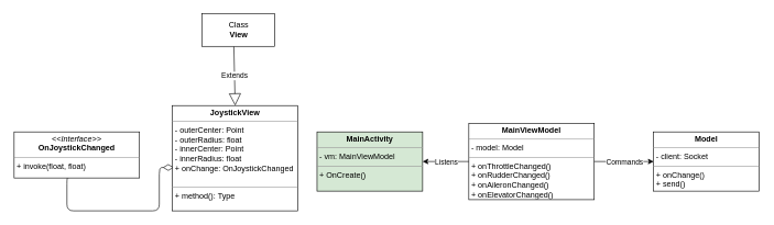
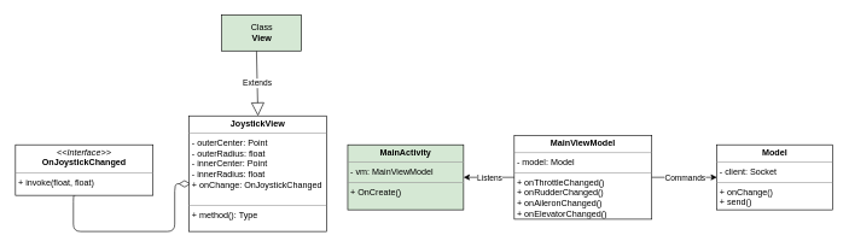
  <mxCell id="0" />
  <mxCell id="1" parent="0" />
  <mxCell id="2" value="1" style="endArrow=open;html=1;endSize=0;startArrow=diamondThin;startSize=14;startFill=0;edgeStyle=orthogonalEdgeStyle;align=left;verticalAlign=bottom;exitX=0.011;exitY=0.588;exitDx=0;exitDy=0;exitPerimeter=0;entryX=0.447;entryY=0.986;entryDx=0;entryDy=0;entryPerimeter=0;" edge="1" parent="1" source="4" target="3"><mxGeometry x="-1" y="3" relative="1" as="geometry"><mxPoint x="240" y="270" as="sourcePoint" /><mxPoint x="100" y="320" as="targetPoint" /><Array as="points"><mxPoint x="240" y="254" /><mxPoint x="240" y="320" /><mxPoint x="100" y="320" /><mxPoint x="100" y="269" /></Array></mxGeometry></mxCell>
  <mxCell id="3" value="&lt;p style=&quot;margin: 0px ; margin-top: 4px ; text-align: center&quot;&gt;&lt;i&gt;&amp;lt;&amp;lt;Interface&amp;gt;&amp;gt;&lt;/i&gt;&lt;br&gt;&lt;b&gt;OnJoystickChanged&lt;/b&gt;&lt;/p&gt;&lt;hr size=&quot;1&quot;&gt;&lt;p style=&quot;margin: 0px ; margin-left: 4px&quot;&gt;+ invoke(float, float)&lt;br&gt;&lt;/p&gt;" style="verticalAlign=top;align=left;overflow=fill;fontSize=12;fontFamily=Helvetica;html=1;" vertex="1" parent="1"><mxGeometry x="20" y="200" width="190" height="70" as="geometry" /></mxCell>
  <mxCell id="4" value="&lt;p style=&quot;margin: 0px ; margin-top: 4px ; text-align: center&quot;&gt;&lt;b&gt;JoystickView&lt;/b&gt;&lt;/p&gt;&lt;hr size=&quot;1&quot;&gt;&lt;p style=&quot;margin: 0px ; margin-left: 4px&quot;&gt;- outerCenter: Point&lt;/p&gt;&lt;p style=&quot;margin: 0px ; margin-left: 4px&quot;&gt;- outerRadius: float&lt;br&gt;&lt;/p&gt;&lt;p style=&quot;margin: 0px 0px 0px 4px&quot;&gt;- innerCenter: Point&lt;/p&gt;&lt;p style=&quot;margin: 0px 0px 0px 4px&quot;&gt;- innerRadius: float&lt;/p&gt;&lt;p style=&quot;margin: 0px 0px 0px 4px&quot;&gt;+ onChange: OnJoystickChanged&lt;/p&gt;&lt;div&gt;&lt;br&gt;&lt;/div&gt;&lt;hr size=&quot;1&quot;&gt;&lt;p style=&quot;margin: 0px ; margin-left: 4px&quot;&gt;+ method(): Type&lt;/p&gt;" style="verticalAlign=top;align=left;overflow=fill;fontSize=12;fontFamily=Helvetica;html=1;" vertex="1" parent="1"><mxGeometry x="260" y="160" width="190" height="160" as="geometry" /></mxCell>
  <mxCell id="5" value="&lt;p style=&quot;margin: 0px ; margin-top: 4px ; text-align: center&quot;&gt;&lt;b&gt;MainActivity&lt;/b&gt;&lt;/p&gt;&lt;hr size=&quot;1&quot;&gt;&lt;p style=&quot;margin: 0px ; margin-left: 4px&quot;&gt;- vm: MainViewModel&lt;/p&gt;&lt;hr size=&quot;1&quot;&gt;&lt;p style=&quot;margin: 0px ; margin-left: 4px&quot;&gt;+ OnCreate()&lt;/p&gt;" style="verticalAlign=top;align=left;overflow=fill;fontSize=12;fontFamily=Helvetica;html=1;fillColor=#d5e8d4;" vertex="1" parent="1"><mxGeometry x="479" y="200" width="160" height="90" as="geometry" /></mxCell>
  <mxCell id="6" value="&lt;p style=&quot;margin: 4px 0px 0px ; text-align: center&quot;&gt;&lt;b&gt;MainViewModel&lt;/b&gt;&lt;/p&gt;&lt;hr size=&quot;1&quot;&gt;&lt;p style=&quot;margin: 0px 0px 0px 4px&quot;&gt;- model: Model&lt;/p&gt;&lt;hr size=&quot;1&quot;&gt;&lt;p style=&quot;margin: 0px 0px 0px 4px&quot;&gt;+ onThrottleChanged()&lt;/p&gt;&lt;p style=&quot;margin: 0px 0px 0px 4px&quot;&gt;+ onRudderChanged()&lt;/p&gt;&lt;p style=&quot;margin: 0px 0px 0px 4px&quot;&gt;+ onAileronChanged()&lt;/p&gt;&lt;p style=&quot;margin: 0px 0px 0px 4px&quot;&gt;+ onElevatorChanged()&lt;/p&gt;" style="verticalAlign=top;align=left;overflow=fill;fontSize=12;fontFamily=Helvetica;html=1;" vertex="1" parent="1"><mxGeometry x="709" y="187" width="190" height="116" as="geometry" /></mxCell>
  <mxCell id="7" value="&lt;p style=&quot;margin: 0px ; margin-top: 4px ; text-align: center&quot;&gt;&lt;b&gt;Model&lt;/b&gt;&lt;/p&gt;&lt;hr size=&quot;1&quot;&gt;&lt;p style=&quot;margin: 0px ; margin-left: 4px&quot;&gt;- client: Socket&lt;/p&gt;&lt;hr size=&quot;1&quot;&gt;&lt;p style=&quot;margin: 0px ; margin-left: 4px&quot;&gt;+ onChange()&lt;/p&gt;&lt;p style=&quot;margin: 0px ; margin-left: 4px&quot;&gt;+ send()&lt;/p&gt;" style="verticalAlign=top;align=left;overflow=fill;fontSize=12;fontFamily=Helvetica;html=1;" vertex="1" parent="1"><mxGeometry x="989" y="200" width="160" height="90" as="geometry" /></mxCell>
  <mxCell id="8" value="Extends" style="endArrow=block;endSize=16;endFill=0;html=1;entryX=0.5;entryY=0;entryDx=0;entryDy=0;exitX=0.436;exitY=1;exitDx=0;exitDy=0;exitPerimeter=0;" edge="1" parent="1" source="9" target="4"><mxGeometry width="160" relative="1" as="geometry"><mxPoint x="350" y="80" as="sourcePoint" /><mxPoint x="660" y="180" as="targetPoint" /></mxGeometry></mxCell>
- <mxCell id="9" value="Class&lt;br&gt;&lt;b&gt;View&lt;/b&gt;" style="html=1;" vertex="1" parent="1"><mxGeometry x="305" y="20" width="110" height="50" as="geometry" /></mxCell>
+ <mxCell id="9" value="Class&lt;br&gt;&lt;b&gt;View&lt;/b&gt;" style="html=1;fillColor=#d5e8d4;" vertex="1" parent="1"><mxGeometry x="305" y="20" width="110" height="50" as="geometry" /></mxCell>
  <mxCell id="10" value="" style="endArrow=classic;html=1;exitX=0;exitY=0.5;exitDx=0;exitDy=0;" edge="1" parent="1" source="6" target="5"><mxGeometry relative="1" as="geometry"><mxPoint x="519" y="380" as="sourcePoint" /><mxPoint x="529" y="340" as="targetPoint" /><Array as="points" /></mxGeometry></mxCell>
  <mxCell id="11" value="Listens" style="edgeLabel;resizable=0;html=1;align=center;verticalAlign=middle;" connectable="0" vertex="1" parent="10"><mxGeometry relative="1" as="geometry" /></mxCell>
  <mxCell id="12" value="" style="endArrow=classic;html=1;exitX=1;exitY=0.5;exitDx=0;exitDy=0;entryX=0;entryY=0.5;entryDx=0;entryDy=0;" edge="1" parent="1" source="6" target="7"><mxGeometry relative="1" as="geometry"><mxPoint x="679" y="130" as="sourcePoint" /><mxPoint x="809" y="205" as="targetPoint" /><Array as="points" /></mxGeometry></mxCell>
  <mxCell id="13" value="Commands" style="edgeLabel;resizable=0;html=1;align=center;verticalAlign=middle;" connectable="0" vertex="1" parent="12"><mxGeometry relative="1" as="geometry" /></mxCell>
